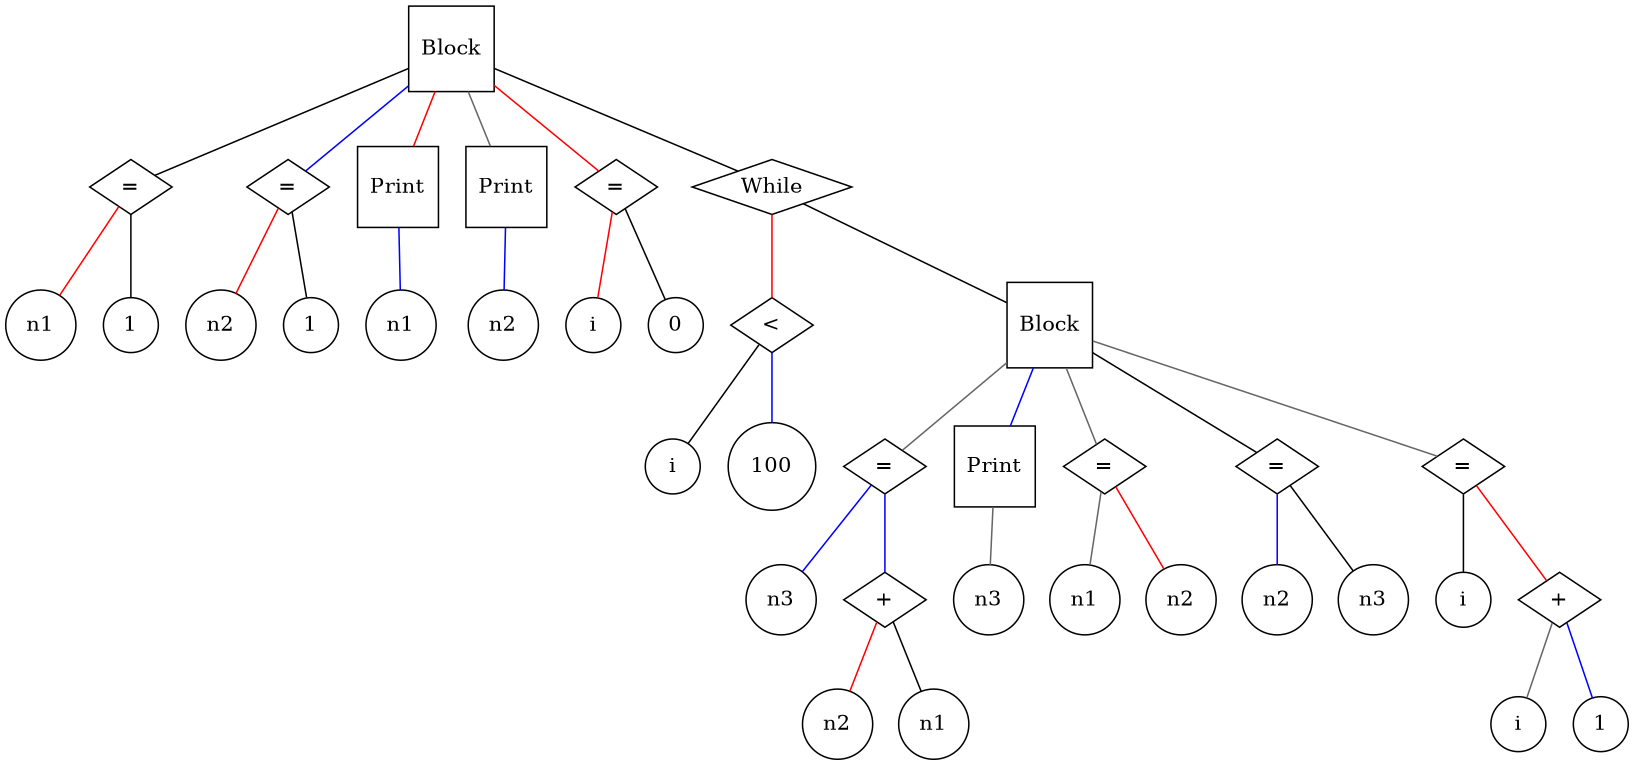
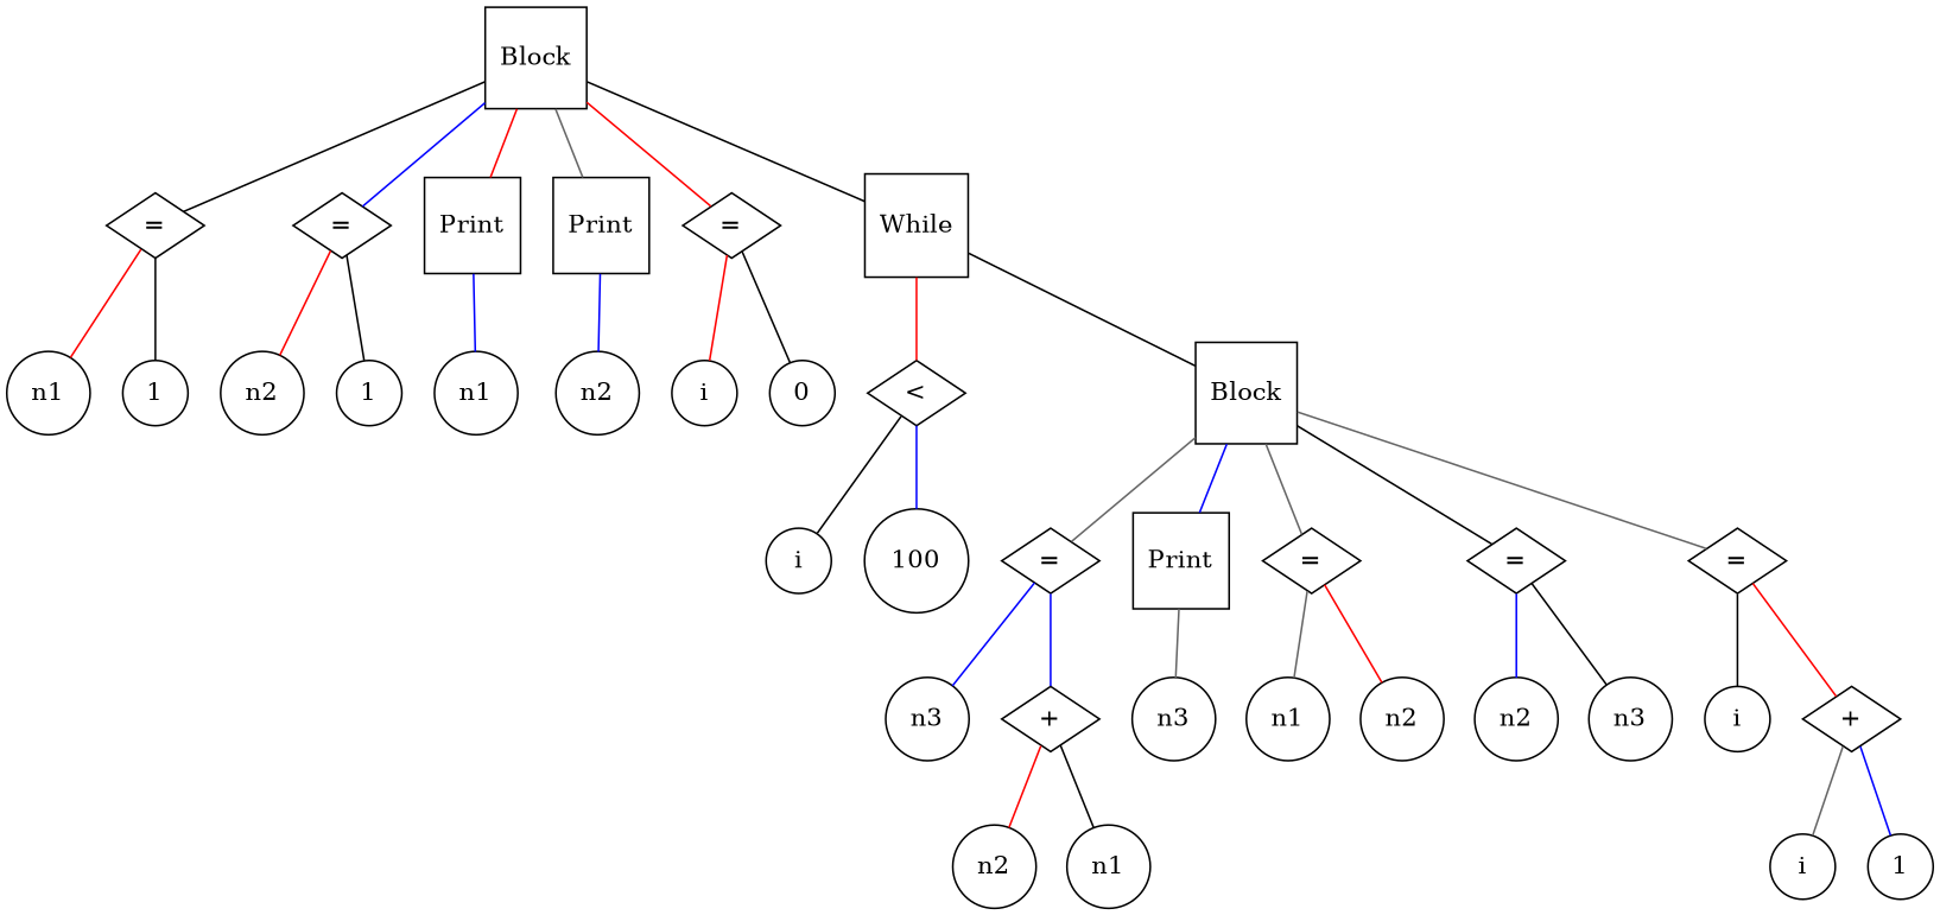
  graph {
    node [shape=circle]
    edge [color=black]
    n1 [label=Block shape=square]
    n2 [label="=" shape=diamond]
    n3 [label="=" shape=diamond]
    n4 [label=Print shape=square]
    n5 [label=Print shape=square]
    n6 [label="=" shape=diamond]
-   n7 [label=While shape=diamond]
+   n7 [label=While shape=square]
    n8 [label=n1]
    n9 [label=1]
    n10 [label=n2]
    n11 [label=1]
    n12 [label=n1]
    n13 [label=n2]
    n14 [label=i]
    n15 [label=0]
    n16 [label="<" shape=diamond]
    n17 [label=Block shape=square]
    n18 [label=i]
    n19 [label=100]
    n20 [label="=" shape=diamond]
    n21 [label=Print shape=square]
    n22 [label="=" shape=diamond]
    n23 [label="=" shape=diamond]
    n24 [label="=" shape=diamond]
    n25 [label=n3]
    n26 [label="+" shape=diamond]
    n27 [label=n2]
    n28 [label=n1]
    n29 [label=n3]
    n30 [label=n1]
    n31 [label=n2]
    n32 [label=n2]
    n33 [label=n3]
    n34 [label=i]
    n35 [label="+" shape=diamond]
    n36 [label=i]
    n37 [label=1]
    n1 -- n2
    n1 -- n3 [color=blue]
    n1 -- n4 [color=red]
    n1 -- n5 [color=gray40]
    n1 -- n6 [color=red]
    n1 -- n7
    n2 -- n8 [color=red]
    n2 -- n9
    n3 -- n10 [color=red]
    n3 -- n11
    n4 -- n12 [color=blue]
    n5 -- n13 [color=blue]
    n6 -- n14 [color=red]
    n6 -- n15
    n7 -- n16 [color=red]
    n7 -- n17
    n16 -- n18
    n16 -- n19 [color=blue]
    n17 -- n20 [color=gray40]
    n17 -- n21 [color=blue]
    n17 -- n22 [color=gray40]
    n17 -- n23
    n17 -- n24 [color=gray40]
    n20 -- n25 [color=blue]
    n20 -- n26 [color=blue]
    n21 -- n29 [color=gray40]
    n22 -- n30 [color=gray40]
    n22 -- n31 [color=red]
    n23 -- n32 [color=blue]
    n23 -- n33
    n24 -- n34
    n24 -- n35 [color=red]
    n26 -- n27 [color=red]
    n26 -- n28
    n35 -- n36 [color=gray40]
    n35 -- n37 [color=blue]
  }
